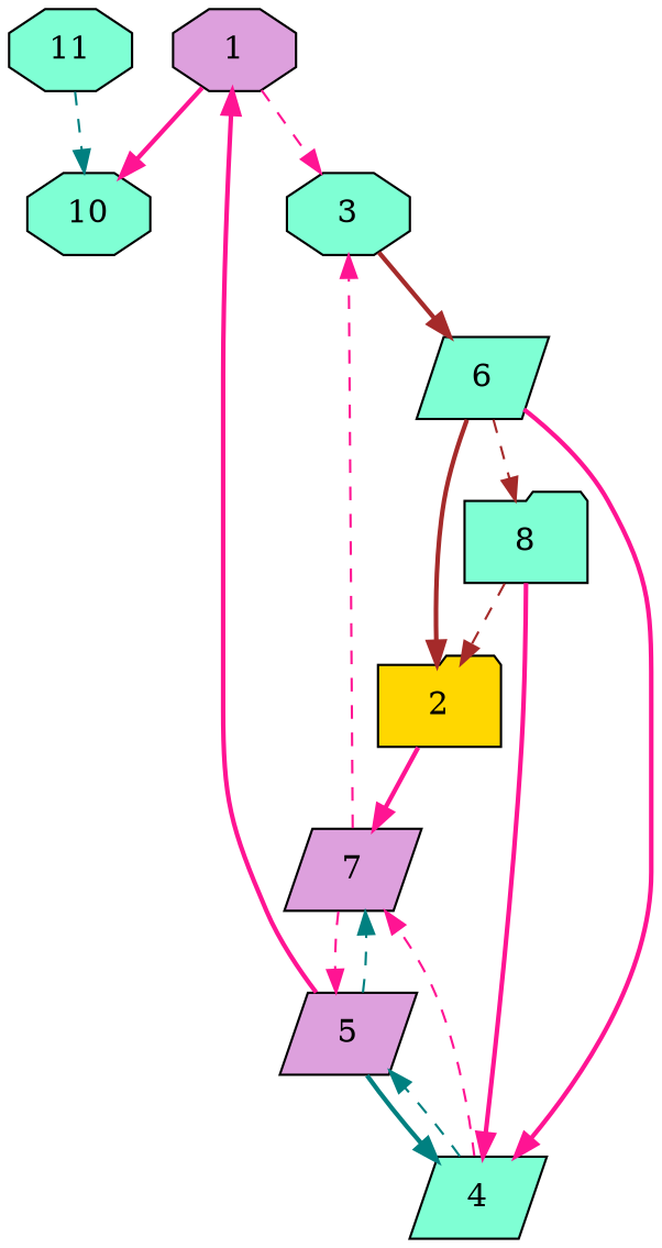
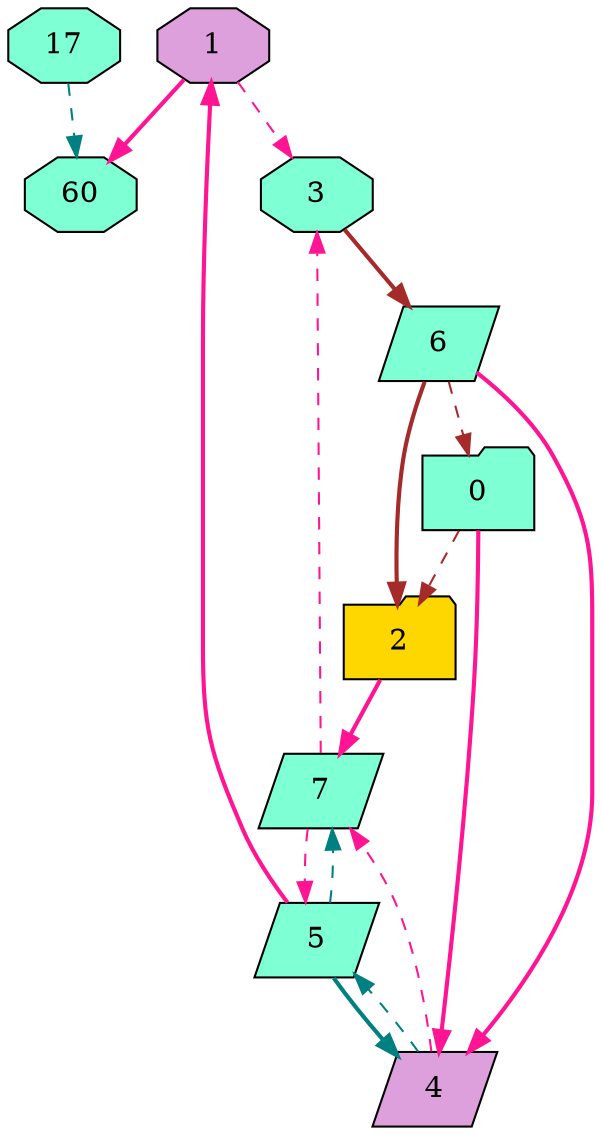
  digraph {
    node [fillcolor=aquamarine shape=octagon style=filled]
    edge [color=deeppink style=dashed]
    1 [fillcolor=plum]
-   10
+   10 [label=60]
    3
    6 [shape=parallelogram]
    2 [fillcolor=gold shape=folder]
-   0 [shape=folder label=8]
-   4 [shape=parallelogram]
-   7 [fillcolor=plum shape=parallelogram]
-   5 [fillcolor=plum shape=parallelogram]
-   11
+   0 [shape=folder]
+   4 [fillcolor=plum shape=parallelogram]
+   7 [shape=parallelogram]
+   5 [shape=parallelogram]
+   11 [label=17]
    1 -> 10 [style=bold]
    1 -> 3
    3 -> 6 [color=brown style=bold]
    6 -> 2 [color=brown style=bold]
    6 -> 0 [color=brown]
    6 -> 4 [style=bold]
    2 -> 7 [style=bold]
    0 -> 2 [color=brown]
    0 -> 4 [style=bold]
    4 -> 7
    4 -> 5 [color=teal]
    7 -> 3
    7 -> 5
    5 -> 1 [style=bold]
    5 -> 4 [color=teal style=bold]
    5 -> 7 [color=teal]
    11 -> 10 [color=teal]
  }
